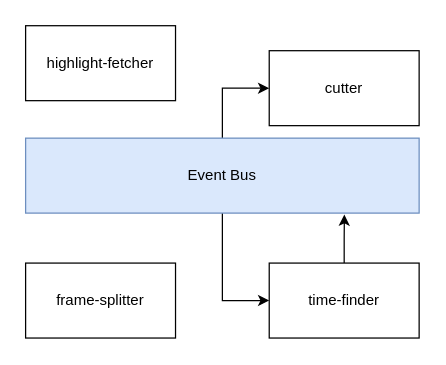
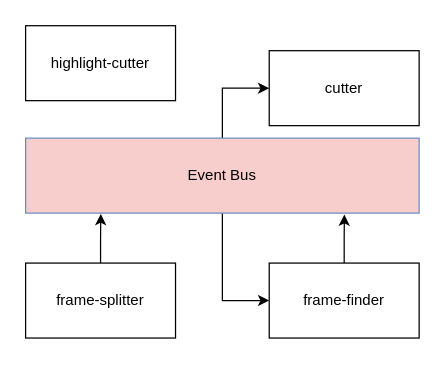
  <mxCell id="0" />
  <mxCell id="1" parent="0" />
- <mxCell id="2" value="highlight-fetcher" style="rounded=0;whiteSpace=wrap;html=1;" vertex="1" parent="1"><mxGeometry x="20" y="20" width="120" height="60" as="geometry" /></mxCell>
+ <mxCell id="2" value="highlight-cutter" style="rounded=0;whiteSpace=wrap;html=1;" vertex="1" parent="1"><mxGeometry x="20" y="20" width="120" height="60" as="geometry" /></mxCell>
  <mxCell id="3" value="cutter" style="rounded=0;whiteSpace=wrap;html=1;" vertex="1" parent="1"><mxGeometry x="215" y="40" width="120" height="60" as="geometry" /></mxCell>
  <mxCell id="4" style="edgeStyle=orthogonalEdgeStyle;rounded=0;orthogonalLoop=1;jettySize=auto;html=1;entryX=0.81;entryY=1.02;entryDx=0;entryDy=0;entryPerimeter=0;" edge="1" parent="1" source="5" target="10"><mxGeometry relative="1" as="geometry" /></mxCell>
- <mxCell id="5" value="time-finder" style="rounded=0;whiteSpace=wrap;html=1;" vertex="1" parent="1"><mxGeometry x="215" y="210" width="120" height="60" as="geometry" /></mxCell>
+ <mxCell id="5" value="frame-finder" style="rounded=0;whiteSpace=wrap;html=1;" vertex="1" parent="1"><mxGeometry x="215" y="210" width="120" height="60" as="geometry" /></mxCell>
+ <mxCell id="6" style="edgeStyle=orthogonalEdgeStyle;rounded=0;orthogonalLoop=1;jettySize=auto;html=1;entryX=0.191;entryY=1.011;entryDx=0;entryDy=0;entryPerimeter=0;" edge="1" parent="1" source="7" target="10"><mxGeometry relative="1" as="geometry" /></mxCell>
  <mxCell id="7" value="frame-splitter" style="rounded=0;whiteSpace=wrap;html=1;" vertex="1" parent="1"><mxGeometry x="20" y="210" width="120" height="60" as="geometry" /></mxCell>
  <mxCell id="8" style="edgeStyle=orthogonalEdgeStyle;rounded=0;orthogonalLoop=1;jettySize=auto;html=1;entryX=0;entryY=0.5;entryDx=0;entryDy=0;exitX=0.5;exitY=1;exitDx=0;exitDy=0;" edge="1" parent="1" source="10" target="5"><mxGeometry relative="1" as="geometry"><mxPoint x="225" y="190" as="targetPoint" /></mxGeometry></mxCell>
  <mxCell id="9" style="edgeStyle=orthogonalEdgeStyle;rounded=0;orthogonalLoop=1;jettySize=auto;html=1;entryX=0;entryY=0.5;entryDx=0;entryDy=0;" edge="1" parent="1" source="10" target="3"><mxGeometry relative="1" as="geometry" /></mxCell>
- <mxCell id="10" value="Event Bus" style="rounded=0;whiteSpace=wrap;html=1;fillColor=#dae8fc;strokeColor=#6c8ebf;" vertex="1" parent="1"><mxGeometry x="20" y="110" width="315" height="60" as="geometry" /></mxCell>
+ <mxCell id="10" value="Event Bus" style="rounded=0;whiteSpace=wrap;html=1;fillColor=#f8cecc;strokeColor=#6c8ebf;" vertex="1" parent="1"><mxGeometry x="20" y="110" width="315" height="60" as="geometry" /></mxCell>
